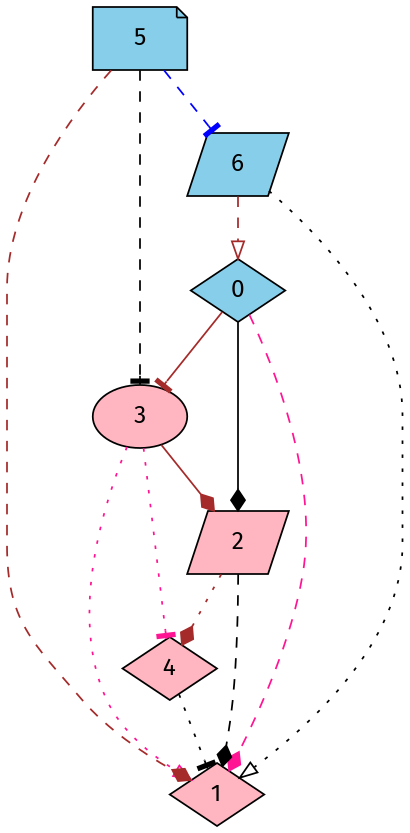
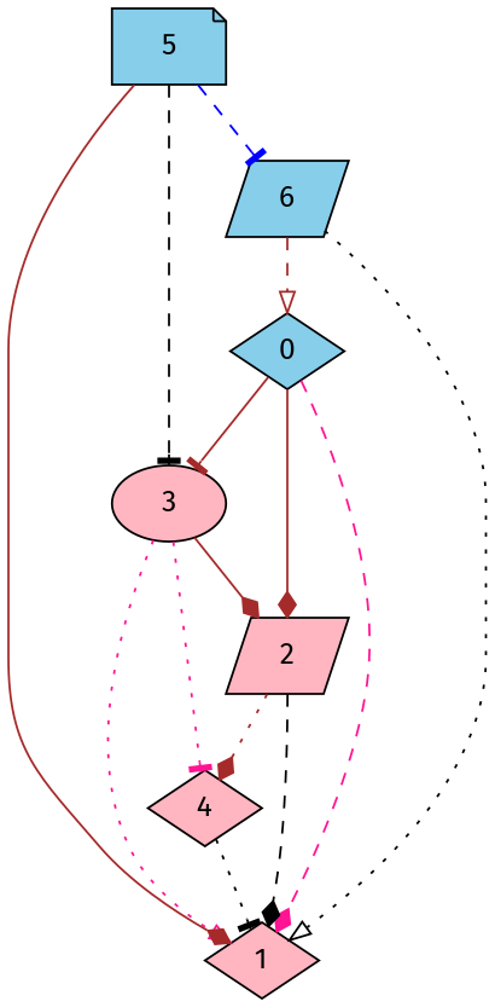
  strict digraph {
    fontname="Fira Sans"
    node [fillcolor=lightpink fontname="Fira Sans" shape=diamond style=filled]
    edge [arrowhead=diamond color=black fontname="Fira Sans" style=dashed]
    0 [fillcolor=skyblue]
    1
    2 [shape=parallelogram]
    3 [shape=ellipse]
    4
    5 [fillcolor=skyblue shape=note]
    6 [fillcolor=skyblue shape=parallelogram]
    0 -> 1 [color=deeppink]
-   0 -> 2 [style=solid]
+   0 -> 2 [color=brown style=solid]
    0 -> 3 [arrowhead=tee color=brown style=solid]
    2 -> 1
    2 -> 4 [color=brown style=dotted]
    3 -> 1 [arrowhead=onormal color=deeppink style=dotted]
    3 -> 2 [color=brown style=solid]
    3 -> 4 [arrowhead=tee color=deeppink style=dotted]
    4 -> 1 [arrowhead=tee style=dotted]
-   5 -> 1 [color=brown]
+   5 -> 1 [color=brown style=solid]
    5 -> 3 [arrowhead=tee]
    5 -> 6 [arrowhead=tee color=blue]
    6 -> 0 [arrowhead=onormal color=brown]
    6 -> 1 [arrowhead=onormal style=dotted]
  }
